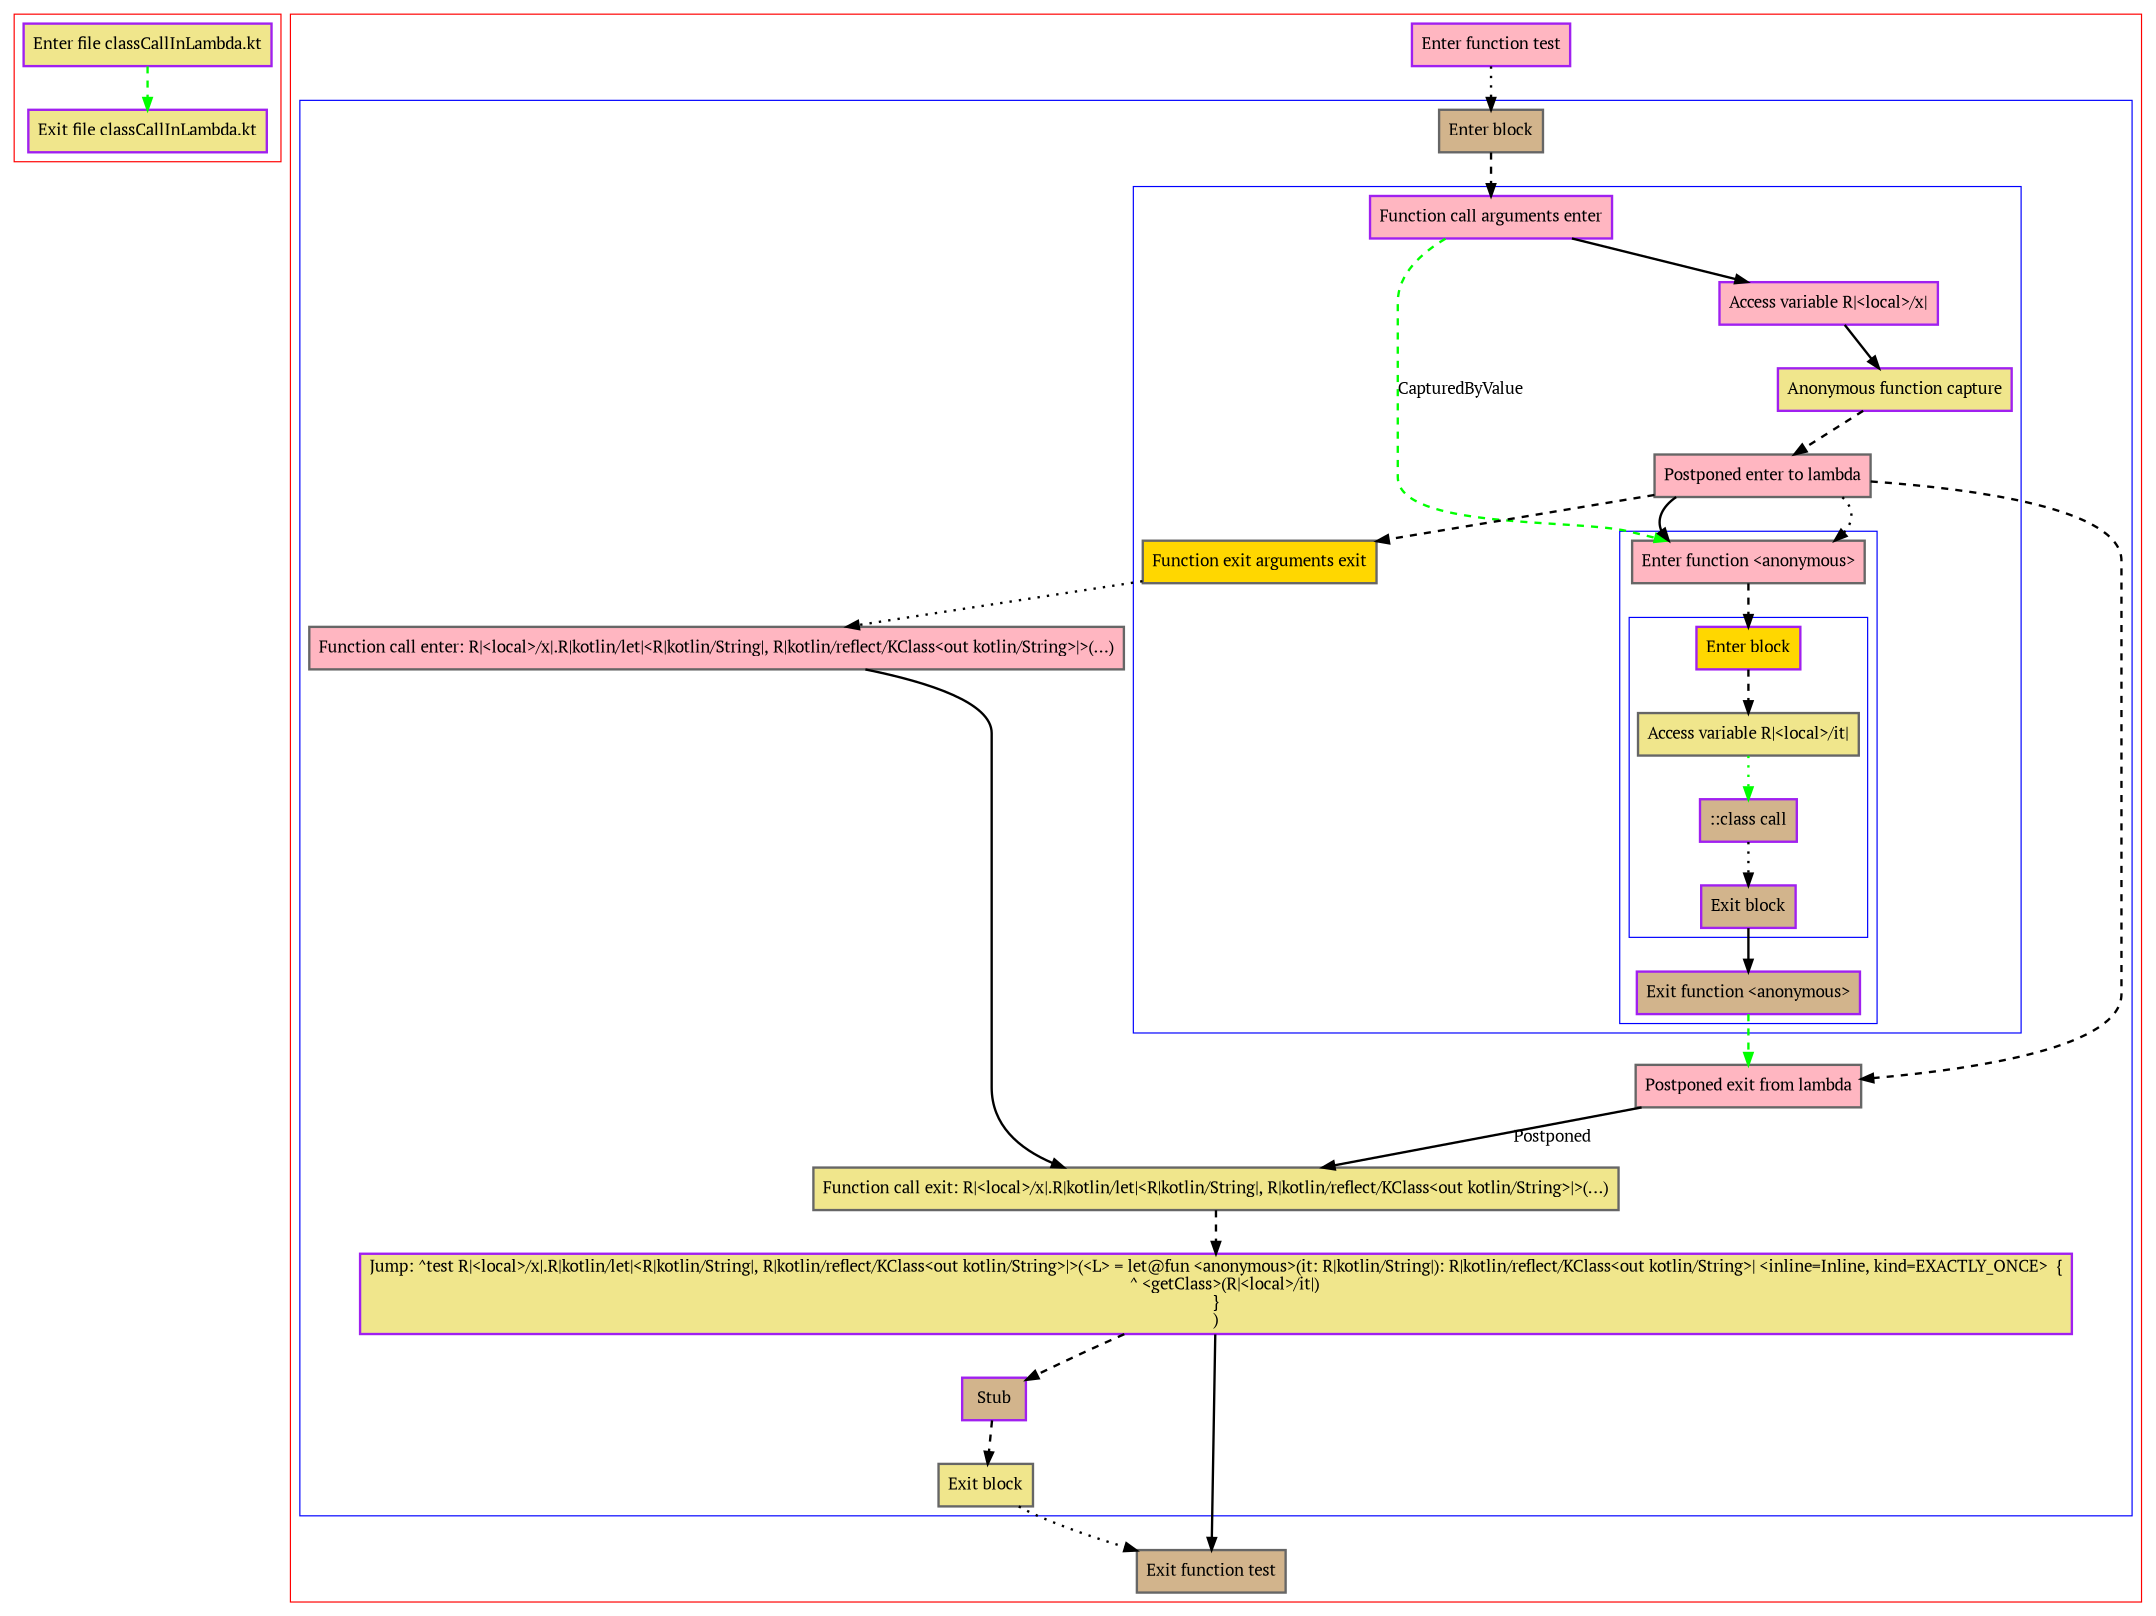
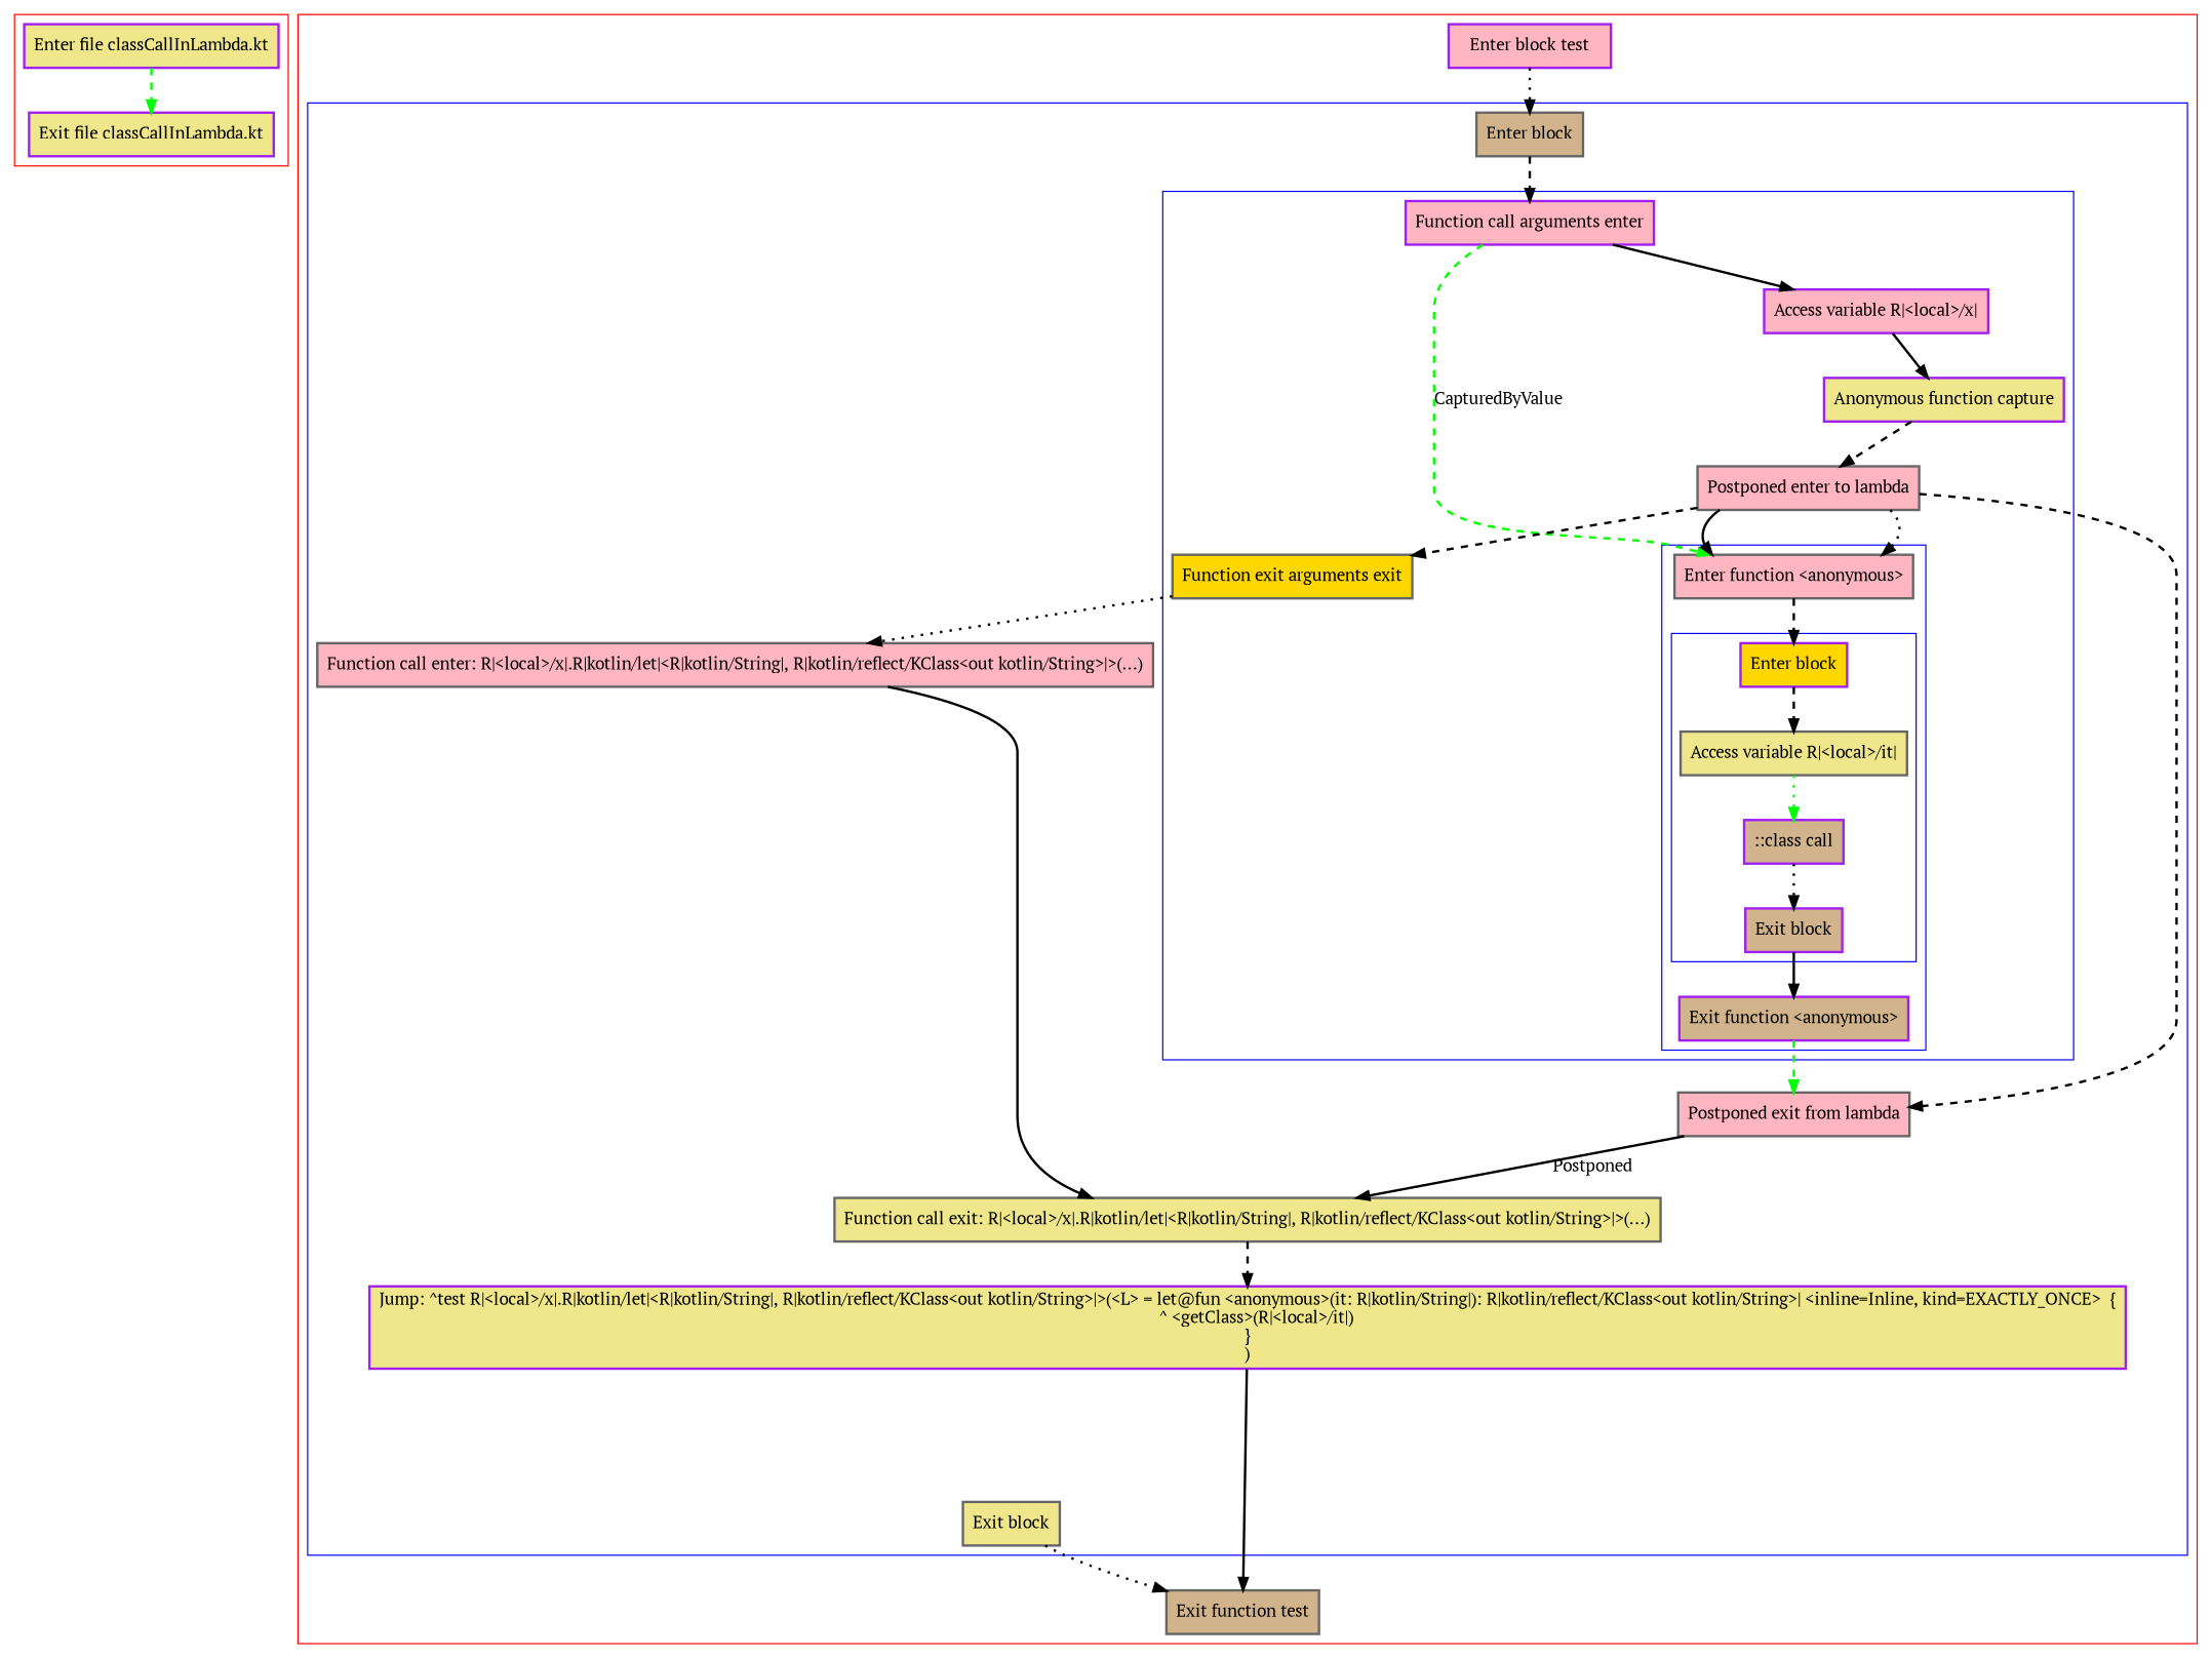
  digraph {
    fontname="PT Serif"
    nodesep=3
    node [color=purple fillcolor=khaki fontname="PT Serif" penwidth=2 shape=box style=filled]
    edge [fontname="PT Serif" penwidth=2 style=dashed]
    n1 [label="Enter file classCallInLambda.kt"]
    n2 [label="Exit file classCallInLambda.kt"]
    n3 [fillcolor=gold label="Enter block"]
    n4 [color=gray40 label="Access variable R|<local>/it|"]
    n5 [fillcolor=tan label="::class call"]
    n6 [fillcolor=tan label="Exit block"]
    n7 [color=gray40 fillcolor=lightpink label="Enter function <anonymous>"]
    n8 [fillcolor=tan label="Exit function <anonymous>"]
    n9 [fillcolor=lightpink label="Function call arguments enter"]
    n10 [fillcolor=lightpink label="Access variable R|<local>/x|"]
    n11 [label="Anonymous function capture"]
    n12 [color=gray40 fillcolor=lightpink label="Postponed enter to lambda"]
    n13 [color=gray40 fillcolor=gold label="Function exit arguments exit"]
    n14 [color=gray40 fillcolor=tan label="Enter block"]
    n15 [color=gray40 fillcolor=lightpink label="Function call enter: R|<local>/x|.R|kotlin/let|<R|kotlin/String|, R|kotlin/reflect/KClass<out kotlin/String>|>(...)"]
    n16 [color=gray40 fillcolor=lightpink label="Postponed exit from lambda"]
    n17 [color=gray40 label="Function call exit: R|<local>/x|.R|kotlin/let|<R|kotlin/String|, R|kotlin/reflect/KClass<out kotlin/String>|>(...)"]
    n18 [label="Jump: ^test R|<local>/x|.R|kotlin/let|<R|kotlin/String|, R|kotlin/reflect/KClass<out kotlin/String>|>(<L> = let@fun <anonymous>(it: R|kotlin/String|): R|kotlin/reflect/KClass<out kotlin/String>| <inline=Inline, kind=EXACTLY_ONCE>  {\n    ^ <getClass>(R|<local>/it|)\n}\n)"]
-   n19 [fillcolor=tan label=Stub]
    n20 [color=gray40 label="Exit block"]
-   n21 [fillcolor=lightpink label="Enter function test"]
+   n21 [fillcolor=lightpink label="Enter block test"]
    n22 [color=gray40 fillcolor=tan label="Exit function test"]
    subgraph cluster_1 {
      color=red
      n1
      n2
    }
    subgraph cluster_2 {
      color=red
      n21
      n22
      subgraph cluster_3 {
        color=blue
        n14
        n15
        n16
        n17
        n18
-       n19
        n20
        subgraph cluster_4 {
          color=blue
          n9
          n10
          n11
          n12
          n13
          subgraph cluster_5 {
            color=blue
            n7
            n8
            subgraph cluster_6 {
              color=blue
              n3
              n4
              n5
              n6
            }
          }
        }
      }
    }
    n1 -> n2 [color=green]
    n3 -> n4
    n4 -> n5 [color=green style=dotted]
    n5 -> n6 [style=dotted]
    n6 -> n8 [style=bold]
    n7 -> n3
    n8 -> n16 [color=green]
    n9 -> n7 [color=green label=CapturedByValue]
    n9 -> n10 [style=bold]
    n10 -> n11 [style=bold]
    n11 -> n12
    n12 -> n7 [style=bold]
    n12 -> n7 [style=dotted]
    n12 -> n13
    n12 -> n16
    n13 -> n15 [style=dotted]
    n14 -> n9
    n15 -> n17 [style=bold]
    n16 -> n17 [label=Postponed style=bold]
    n17 -> n18
-   n18 -> n19
    n18 -> n22 [style=bold]
-   n19 -> n20
    n20 -> n22 [style=dotted]
    n21 -> n14 [style=dotted]
  }
